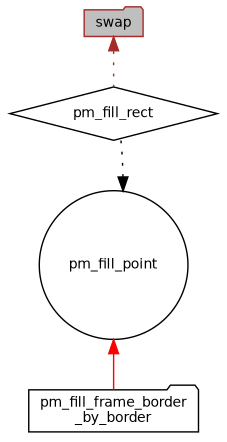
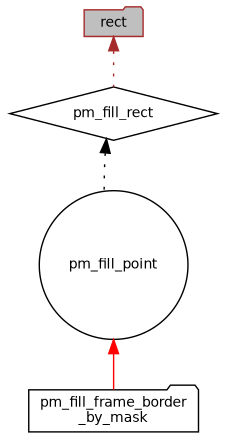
  digraph {
    rankdir=TB
    node [color=black fontname=Helvetica fontsize=10 shape=folder]
    edge [dir=back fontname=Helvetica fontsize=10 labelfontname=Helvetica labelfontsize=10 style=dotted]
-   n1 [color=brown fillcolor=grey75 fontcolor=black height=0.2 label=swap style=filled width=0.4]
+   n1 [color=brown fillcolor=grey75 fontcolor=black height=0.2 label=rect style=filled width=0.4]
    n2 [height=0.2 label=pm_fill_rect shape=diamond width=0.4]
    n3 [height=0.2 label=pm_fill_point shape=circle width=0.4]
-   n4 [height=0.2 label="pm_fill_frame_border\l_by_border" width=0.4]
+   n4 [height=0.2 label="pm_fill_frame_border\l_by_mask" width=0.4]
    n1 -> n2 [color=brown]
-   n3 -> n2 [color=black]
+   n2 -> n3 [color=black]
    n3 -> n4 [color=red style=solid]
  }
